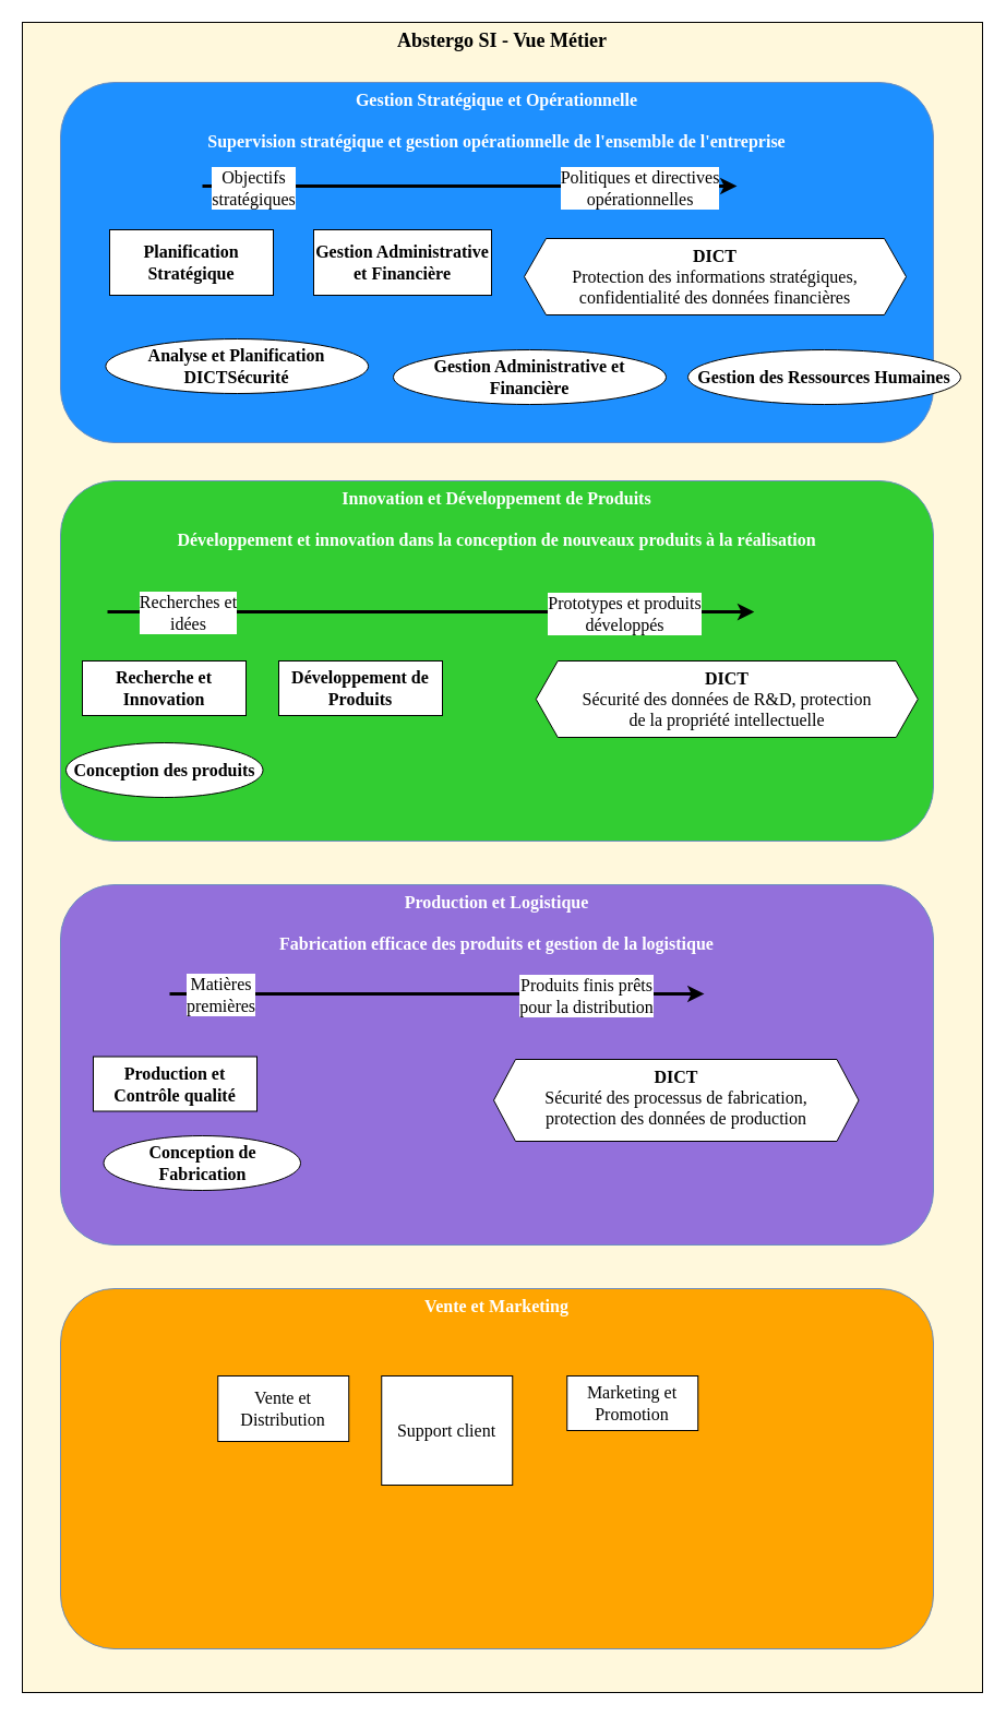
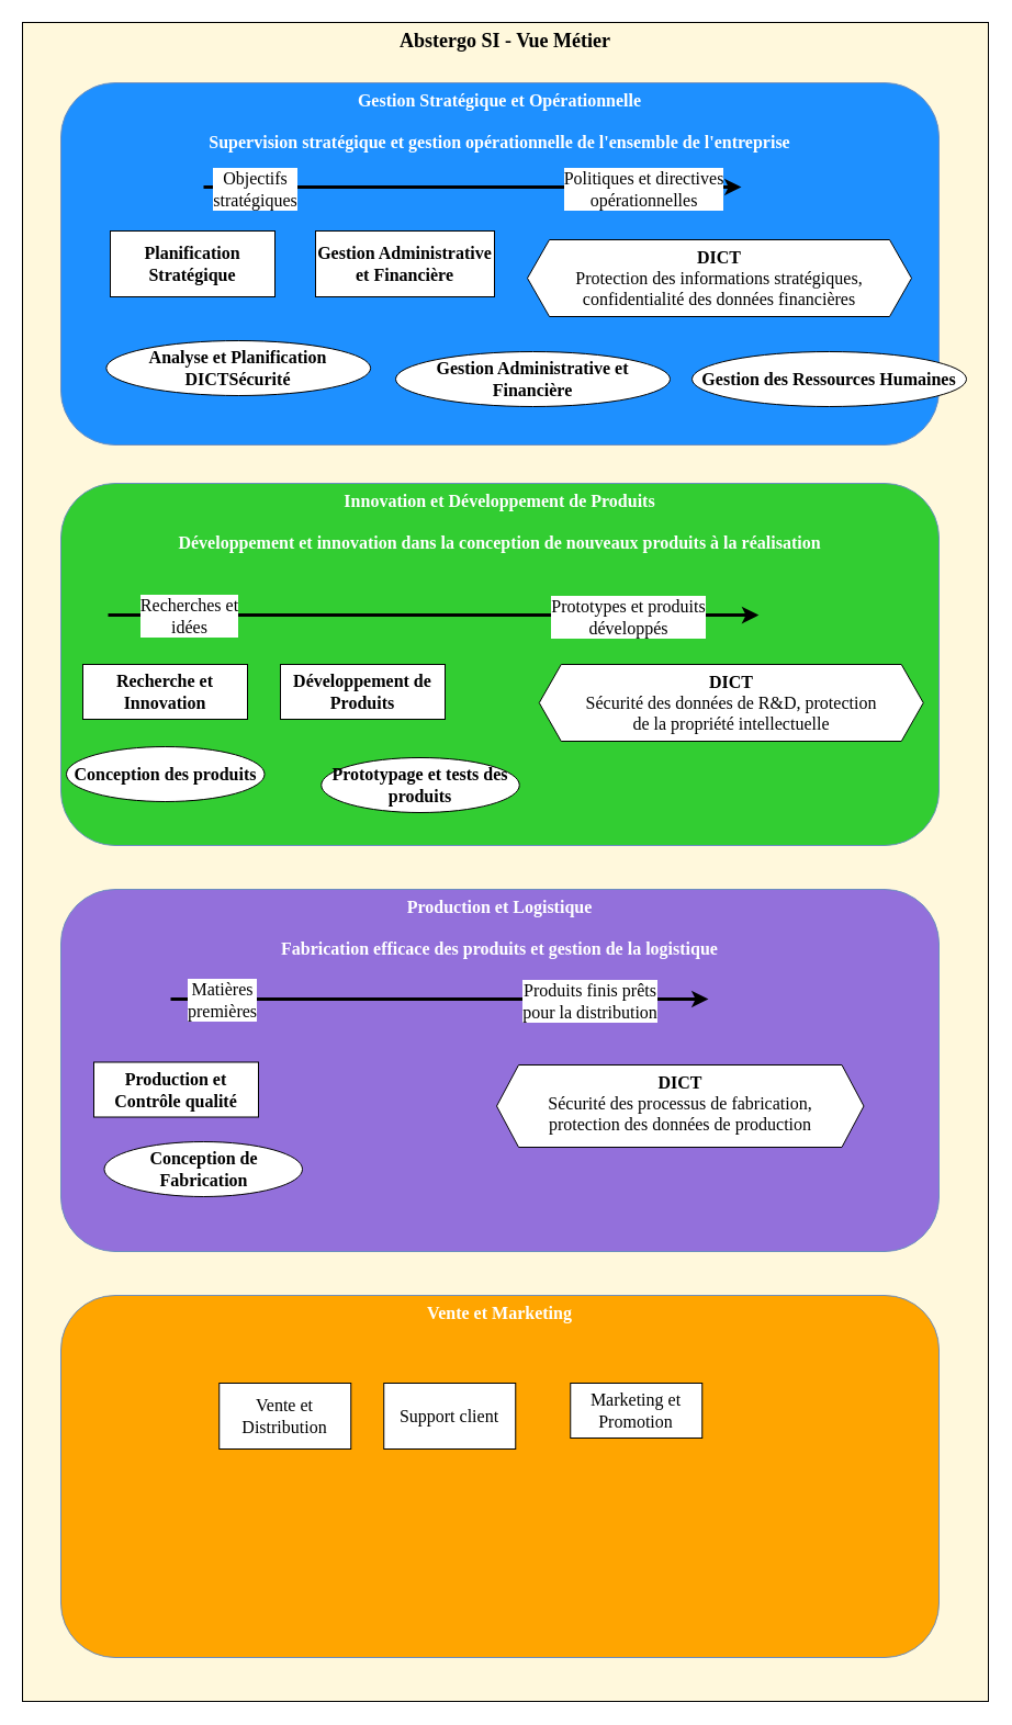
  <mxCell id="0" />
  <mxCell id="1" parent="0" />
  <mxCell id="2" value="&lt;font size=&quot;1&quot;&gt;&lt;b style=&quot;font-size: 18px;&quot;&gt;Abstergo SI - Vue Métier&lt;/b&gt;&lt;/font&gt;" style="rounded=0;whiteSpace=wrap;html=1;verticalAlign=top;fillColor=#FFF8DC;fontFamily=Verdana;" vertex="1" parent="1"><mxGeometry x="20" y="20" width="880" height="1530" as="geometry" /></mxCell>
  <mxCell id="3" value="&lt;font style=&quot;font-size: 16px;&quot;&gt;Gestion Stratégique et Opérationnelle&lt;br style=&quot;font-size: 16px;&quot;&gt;&lt;br style=&quot;font-size: 16px;&quot;&gt;&lt;/font&gt;&lt;font style=&quot;font-size: 16px;&quot;&gt;Supervision stratégique et gestion opérationnelle de l'ensemble de l'entreprise&lt;font style=&quot;font-size: 16px;&quot;&gt;&lt;font style=&quot;font-size: 16px;&quot;&gt;&lt;br style=&quot;font-size: 16px;&quot;&gt;&lt;/font&gt;&lt;/font&gt;&lt;/font&gt;" style="rounded=1;whiteSpace=wrap;html=1;fillColor=#1E90FF;strokeColor=#6c8ebf;fontStyle=1;fontColor=#FFFFFF;verticalAlign=top;fontFamily=Verdana;fontSize=16;" vertex="1" parent="1"><mxGeometry x="55" y="75" width="800" height="330" as="geometry" /></mxCell>
  <mxCell id="4" value="&lt;font style=&quot;font-size: 16px;&quot;&gt;Innovation et Développement de Produits&lt;br style=&quot;font-size: 16px;&quot;&gt;&lt;br style=&quot;font-size: 16px;&quot;&gt;&lt;/font&gt;&lt;font style=&quot;font-size: 16px;&quot;&gt;Développement et &lt;font style=&quot;font-size: 16px;&quot;&gt;innovation &lt;/font&gt;&lt;font style=&quot;font-size: 16px;&quot;&gt;dans la conception de nouveaux produits à la réalisation&lt;/font&gt;&lt;font style=&quot;font-size: 16px;&quot;&gt;&lt;font style=&quot;font-size: 16px;&quot;&gt;&lt;br style=&quot;font-size: 16px;&quot;&gt;&lt;/font&gt;&lt;/font&gt;&lt;/font&gt;" style="rounded=1;whiteSpace=wrap;html=1;fillColor=#32CD32;strokeColor=#6c8ebf;fontStyle=1;fontColor=#FFFFFF;verticalAlign=top;fontFamily=Verdana;fontSize=16;" vertex="1" parent="1"><mxGeometry x="55" y="440" width="800" height="330" as="geometry" /></mxCell>
  <mxCell id="5" value="&lt;font style=&quot;font-size: 16px;&quot;&gt;Production et Logistique&lt;br style=&quot;font-size: 16px;&quot;&gt;&lt;br style=&quot;font-size: 16px;&quot;&gt;&lt;/font&gt;&lt;font style=&quot;font-size: 16px;&quot;&gt;Fabrication efficace des produits et gestion de la logistique&lt;font style=&quot;font-size: 16px;&quot;&gt;&lt;font style=&quot;font-size: 16px;&quot;&gt;&lt;br style=&quot;font-size: 16px;&quot;&gt;&lt;/font&gt;&lt;/font&gt;&lt;/font&gt;" style="rounded=1;whiteSpace=wrap;html=1;fillColor=#9370DB;strokeColor=#6c8ebf;fontStyle=1;fontColor=#FFFFFF;verticalAlign=top;fontFamily=Verdana;fontSize=16;" vertex="1" parent="1"><mxGeometry x="55" y="810" width="800" height="330" as="geometry" /></mxCell>
  <mxCell id="6" value="&lt;font style=&quot;font-size: 16px;&quot;&gt;Vente et Marketing&lt;/font&gt;" style="rounded=1;whiteSpace=wrap;html=1;fillColor=#FFA500;strokeColor=#6c8ebf;fontStyle=1;fontColor=#FFFFFF;verticalAlign=top;fontFamily=Verdana;fontSize=16;" vertex="1" parent="1"><mxGeometry x="55" y="1180" width="800" height="330" as="geometry" /></mxCell>
  <mxCell id="7" value="Planification Stratégique" style="rounded=0;whiteSpace=wrap;html=1;fontStyle=1;fontSize=16;fontFamily=Verdana;" vertex="1" parent="1"><mxGeometry x="100" y="210" width="150" height="60" as="geometry" /></mxCell>
  <mxCell id="8" value="Gestion Administrative et Financière" style="rounded=0;whiteSpace=wrap;html=1;fontSize=16;fontStyle=1;fontFamily=Verdana;" vertex="1" parent="1"><mxGeometry x="287" y="210" width="163" height="60" as="geometry" /></mxCell>
  <mxCell id="9" value="Recherche et Innovation" style="rounded=0;whiteSpace=wrap;html=1;fontSize=16;fontStyle=1;fontFamily=Verdana;" vertex="1" parent="1"><mxGeometry x="75" y="605" width="150" height="50" as="geometry" /></mxCell>
  <mxCell id="10" value="Développement de Produits" style="rounded=0;whiteSpace=wrap;html=1;fontSize=16;fontStyle=1;fontFamily=Verdana;" vertex="1" parent="1"><mxGeometry x="255" y="605" width="150" height="50" as="geometry" /></mxCell>
  <mxCell id="11" value="&lt;font style=&quot;font-size: 16px;&quot;&gt;&lt;b style=&quot;font-size: 16px;&quot;&gt;Production et Contrôle qualité&lt;/b&gt;&lt;/font&gt;" style="rounded=0;whiteSpace=wrap;html=1;fontFamily=Verdana;fontSize=16;" vertex="1" parent="1"><mxGeometry x="85" y="967.5" width="150" height="50" as="geometry" /></mxCell>
  <mxCell id="12" value="Vente et Distribution" style="rounded=0;whiteSpace=wrap;html=1;fontFamily=Verdana;fontSize=16;" vertex="1" parent="1"><mxGeometry x="199.25" y="1260" width="120" height="60" as="geometry" /></mxCell>
  <mxCell id="13" value="Marketing et Promotion" style="rounded=0;whiteSpace=wrap;html=1;fontFamily=Verdana;fontSize=16;" vertex="1" parent="1"><mxGeometry x="519.25" y="1260" width="120" height="50" as="geometry" /></mxCell>
- <mxCell id="14" value="Support client" style="rounded=0;whiteSpace=wrap;html=1;fontFamily=Verdana;fontSize=16;" vertex="1" parent="1"><mxGeometry x="349.25" y="1260" width="120" height="100" as="geometry" /></mxCell>
+ <mxCell id="14" value="Support client" style="rounded=0;whiteSpace=wrap;html=1;fontFamily=Verdana;fontSize=16;" vertex="1" parent="1"><mxGeometry x="349.25" y="1260" width="120" height="60" as="geometry" /></mxCell>
  <mxCell id="15" value="Analyse et Planification DICTSécurité" style="ellipse;whiteSpace=wrap;html=1;fontSize=16;fontStyle=1;fontFamily=Verdana;" vertex="1" parent="1"><mxGeometry x="96.37" y="310" width="240.75" height="50" as="geometry" /></mxCell>
  <mxCell id="16" value="Gestion Administrative et Financière" style="ellipse;whiteSpace=wrap;html=1;fontSize=16;fontStyle=1;fontFamily=Verdana;" vertex="1" parent="1"><mxGeometry x="360" y="320" width="250" height="50" as="geometry" /></mxCell>
  <mxCell id="17" value="Gestion des Ressources Humaines" style="ellipse;whiteSpace=wrap;html=1;fontSize=16;fontStyle=1;fontFamily=Verdana;" vertex="1" parent="1"><mxGeometry x="630" y="320" width="250" height="50" as="geometry" /></mxCell>
  <mxCell id="18" value="&lt;b&gt;&lt;font style=&quot;font-size: 16px;&quot;&gt;&lt;span style=&quot;font-size: 16px;&quot;&gt;Conception des produits&lt;/span&gt;&lt;/font&gt;&lt;/b&gt;" style="ellipse;whiteSpace=wrap;html=1;fontFamily=Verdana;fontSize=16;" vertex="1" parent="1"><mxGeometry x="60" y="680" width="180.5" height="50" as="geometry" /></mxCell>
+ <mxCell id="19" value="&lt;b&gt;&lt;font style=&quot;font-size: 16px;&quot;&gt;&lt;span style=&quot;font-size: 16px;&quot;&gt;Prototypage et tests des produits&lt;/span&gt;&lt;/font&gt;&lt;/b&gt;" style="ellipse;whiteSpace=wrap;html=1;fontFamily=Verdana;fontSize=16;" vertex="1" parent="1"><mxGeometry x="292.25" y="690" width="180.5" height="50" as="geometry" /></mxCell>
  <mxCell id="20" value="&lt;font style=&quot;font-size: 16px;&quot;&gt;&lt;b style=&quot;font-size: 16px;&quot;&gt;Conception de Fabrication&lt;/b&gt;&lt;/font&gt;" style="ellipse;whiteSpace=wrap;html=1;fontFamily=Verdana;fontSize=16;" vertex="1" parent="1"><mxGeometry x="94.5" y="1040" width="180.5" height="50" as="geometry" /></mxCell>
  <mxCell id="21" value="" style="endArrow=classic;html=1;rounded=0;exitX=0.5;exitY=1;exitDx=0;exitDy=0;fontSize=16;strokeWidth=3;fontFamily=Verdana;" edge="1" parent="1"><mxGeometry relative="1" as="geometry"><mxPoint x="185" y="170" as="sourcePoint" /><mxPoint x="675" y="170" as="targetPoint" /><Array as="points"><mxPoint x="405" y="170" /></Array></mxGeometry></mxCell>
  <mxCell id="22" value="Politiques et directives &lt;br style=&quot;font-size: 16px;&quot;&gt;opérationnelles" style="edgeLabel;html=1;align=center;verticalAlign=middle;resizable=0;points=[];fontFamily=Verdana;fontSize=16;" vertex="1" connectable="0" parent="21"><mxGeometry x="0.501" y="-1" relative="1" as="geometry"><mxPoint x="32" as="offset" /></mxGeometry></mxCell>
  <mxCell id="23" value="&lt;font style=&quot;font-size: 16px;&quot;&gt;Objectifs &lt;br style=&quot;font-size: 16px;&quot;&gt;stratégiques&lt;/font&gt;" style="edgeLabel;html=1;align=center;verticalAlign=middle;resizable=0;points=[];spacingTop=2;labelBorderColor=none;horizontal=1;fontFamily=Verdana;fontSize=16;" vertex="1" connectable="0" parent="21"><mxGeometry x="-0.895" relative="1" as="geometry"><mxPoint x="20" as="offset" /></mxGeometry></mxCell>
  <mxCell id="24" value="&lt;font style=&quot;font-size: 16px;&quot;&gt;&lt;b style=&quot;font-size: 16px;&quot;&gt;DICT&lt;br style=&quot;font-size: 16px;&quot;&gt;&lt;/b&gt;Protection des informations stratégiques, confidentialité des données financières&lt;/font&gt;" style="shape=hexagon;perimeter=hexagonPerimeter2;whiteSpace=wrap;html=1;fixedSize=1;verticalAlign=top;fontFamily=Verdana;fontSize=16;" vertex="1" parent="1"><mxGeometry x="480" y="218" width="350" height="70" as="geometry" /></mxCell>
  <mxCell id="25" value="&lt;font style=&quot;font-size: 16px;&quot;&gt;&lt;b style=&quot;font-size: 16px;&quot;&gt;DICT&lt;br style=&quot;font-size: 16px;&quot;&gt;&lt;/b&gt;Sécurité des données de R&amp;amp;D, protection &lt;br style=&quot;font-size: 16px;&quot;&gt;de la propriété intellectuelle&lt;br style=&quot;font-size: 16px;&quot;&gt;&lt;/font&gt;" style="shape=hexagon;perimeter=hexagonPerimeter2;whiteSpace=wrap;html=1;fixedSize=1;verticalAlign=top;fontFamily=Verdana;fontSize=16;" vertex="1" parent="1"><mxGeometry x="490.75" y="605" width="350" height="70" as="geometry" /></mxCell>
  <mxCell id="26" value="" style="endArrow=classic;html=1;rounded=0;exitX=0.5;exitY=1;exitDx=0;exitDy=0;fontSize=16;strokeWidth=3;fontFamily=Verdana;" edge="1" parent="1"><mxGeometry relative="1" as="geometry"><mxPoint x="155" y="910" as="sourcePoint" /><mxPoint x="645" y="910" as="targetPoint" /><Array as="points"><mxPoint x="375" y="910" /></Array></mxGeometry></mxCell>
  <mxCell id="27" value="Produits finis prêts&lt;br style=&quot;font-size: 16px;&quot;&gt;pour la distribution" style="edgeLabel;html=1;align=center;verticalAlign=middle;resizable=0;points=[];fontFamily=Verdana;fontSize=16;" vertex="1" connectable="0" parent="26"><mxGeometry x="0.501" y="-1" relative="1" as="geometry"><mxPoint x="13" as="offset" /></mxGeometry></mxCell>
  <mxCell id="28" value="Matières &lt;br style=&quot;font-size: 16px;&quot;&gt;premières" style="edgeLabel;html=1;align=center;verticalAlign=middle;resizable=0;points=[];fontFamily=Verdana;fontSize=16;" vertex="1" connectable="0" parent="26"><mxGeometry x="-0.895" relative="1" as="geometry"><mxPoint x="20" as="offset" /></mxGeometry></mxCell>
  <mxCell id="29" value="&lt;font style=&quot;font-size: 16px;&quot;&gt;&lt;b style=&quot;font-size: 16px;&quot;&gt;DICT&lt;br style=&quot;font-size: 16px;&quot;&gt;&lt;/b&gt;Sécurité des processus de fabrication, &lt;br&gt;protection des données de production&lt;br style=&quot;font-size: 16px;&quot;&gt;&lt;/font&gt;" style="shape=hexagon;perimeter=hexagonPerimeter2;whiteSpace=wrap;html=1;fixedSize=1;verticalAlign=top;fontFamily=Verdana;fontSize=16;" vertex="1" parent="1"><mxGeometry x="452" y="970" width="334.5" height="75" as="geometry" /></mxCell>
  <mxCell id="30" value="" style="endArrow=classic;html=1;rounded=0;exitX=0.5;exitY=1;exitDx=0;exitDy=0;fontSize=16;strokeWidth=3;fontFamily=Verdana;entryX=0.908;entryY=0.344;entryDx=0;entryDy=0;entryPerimeter=0;" edge="1" parent="1"><mxGeometry relative="1" as="geometry"><mxPoint x="98" y="560" as="sourcePoint" /><mxPoint x="690.804" y="560.08" as="targetPoint" /><Array as="points"><mxPoint x="361" y="560" /></Array></mxGeometry></mxCell>
  <mxCell id="31" value="Prototypes et produits&lt;br style=&quot;font-size: 16px;&quot;&gt;développés" style="edgeLabel;html=1;align=center;verticalAlign=middle;resizable=0;points=[];fontFamily=Verdana;fontSize=16;" vertex="1" connectable="0" parent="30"><mxGeometry x="0.501" y="-1" relative="1" as="geometry"><mxPoint x="29" as="offset" /></mxGeometry></mxCell>
  <mxCell id="32" value="Recherches et&lt;br style=&quot;font-size: 16px;&quot;&gt;idées" style="edgeLabel;html=1;align=center;verticalAlign=middle;resizable=0;points=[];fontFamily=Verdana;fontSize=16;" vertex="1" connectable="0" parent="30"><mxGeometry x="-0.895" relative="1" as="geometry"><mxPoint x="42" as="offset" /></mxGeometry></mxCell>
